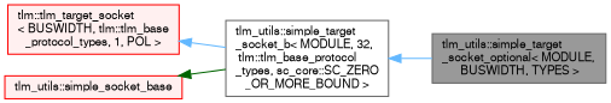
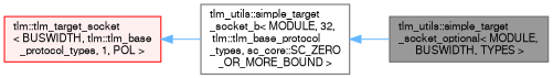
  digraph {
    rankdir=LR
    node [color=gray40 fillcolor="#FFF0F0" fontname=FreeSans fontsize=10 shape=box style=filled]
    edge [color=steelblue1 dir=back fontname=FreeSans fontsize=10 labelfontname=FreeSans labelfontsize=10 style=solid]
    n1 [fillcolor=grey60 fontcolor=black height=0.2 label="tlm_utils::simple_target\l_socket_optional\< MODULE,\l BUSWIDTH, TYPES \>" width=0.4]
    n2 [fillcolor=white height=0.2 label="tlm_utils::simple_target\l_socket_b\< MODULE, 32,\l tlm::tlm_base_protocol\l_types, sc_core::SC_ZERO\l_OR_MORE_BOUND \>" width=0.4]
    n3 [color=red height=0.2 label="tlm::tlm_target_socket\l\< BUSWIDTH, tlm::tlm_base\l_protocol_types, 1, POL \>" width=0.4]
-   n4 [color=red height=0.2 label="tlm_utils::simple_socket_base" width=0.4]
    n2 -> n1
    n3 -> n2
-   n4 -> n2 [color=darkgreen]
  }
